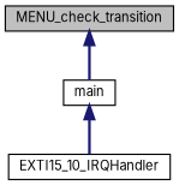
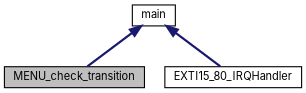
  digraph {
    fontname=Inter
    rankdir=TB
    node [color=black fillcolor=white fontname=Inter fontsize=10 shape=record style=filled]
    edge [color=midnightblue dir=back fontname=Inter fontsize=10 labelfontname=Helvetica labelfontsize=10 style=bold]
    n1 [fillcolor=grey75 fontcolor=black height=0.2 label=MENU_check_transition width=0.4]
    n2 [height=0.2 label=main width=0.4]
-   n3 [height=0.2 label=EXTI15_10_IRQHandler width=0.4]
-   n1 -> n2
+   n3 [height=0.2 label=EXTI15_80_IRQHandler width=0.4]
+   n2 -> n1
    n2 -> n3
  }
